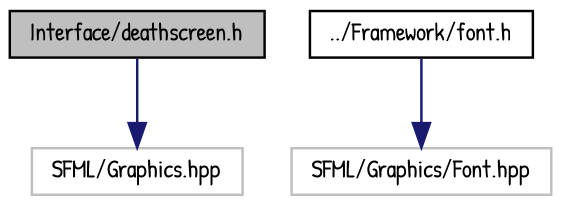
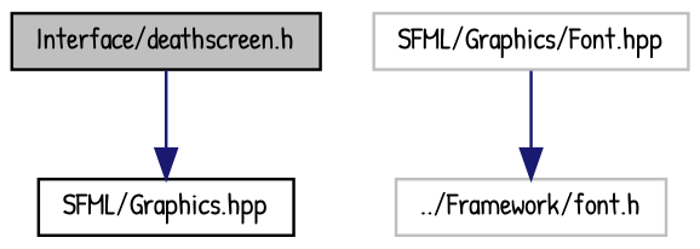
  digraph {
    fontname="Patrick Hand"
    node [color=black fillcolor=white fontname="Patrick Hand" fontsize=10 shape=record style=filled]
    edge [color=midnightblue fontname="Patrick Hand" fontsize=10 labelfontname=Helvetica labelfontsize=10 style=solid]
    n1 [fillcolor=grey75 fontcolor=black height=0.2 label="Interface/deathscreen.h" width=0.4]
-   n2 [color=grey75 height=0.2 label="SFML/Graphics.hpp" width=0.4]
-   n3 [height=0.2 label="../Framework/font.h" width=0.4]
+   n2 [height=0.2 label="SFML/Graphics.hpp" width=0.4]
+   n3 [color=grey75 height=0.2 label="../Framework/font.h" width=0.4]
    n4 [color=grey75 height=0.2 label="SFML/Graphics/Font.hpp" width=0.4]
    n1 -> n2
-   n3 -> n4
+   n4 -> n3
  }
